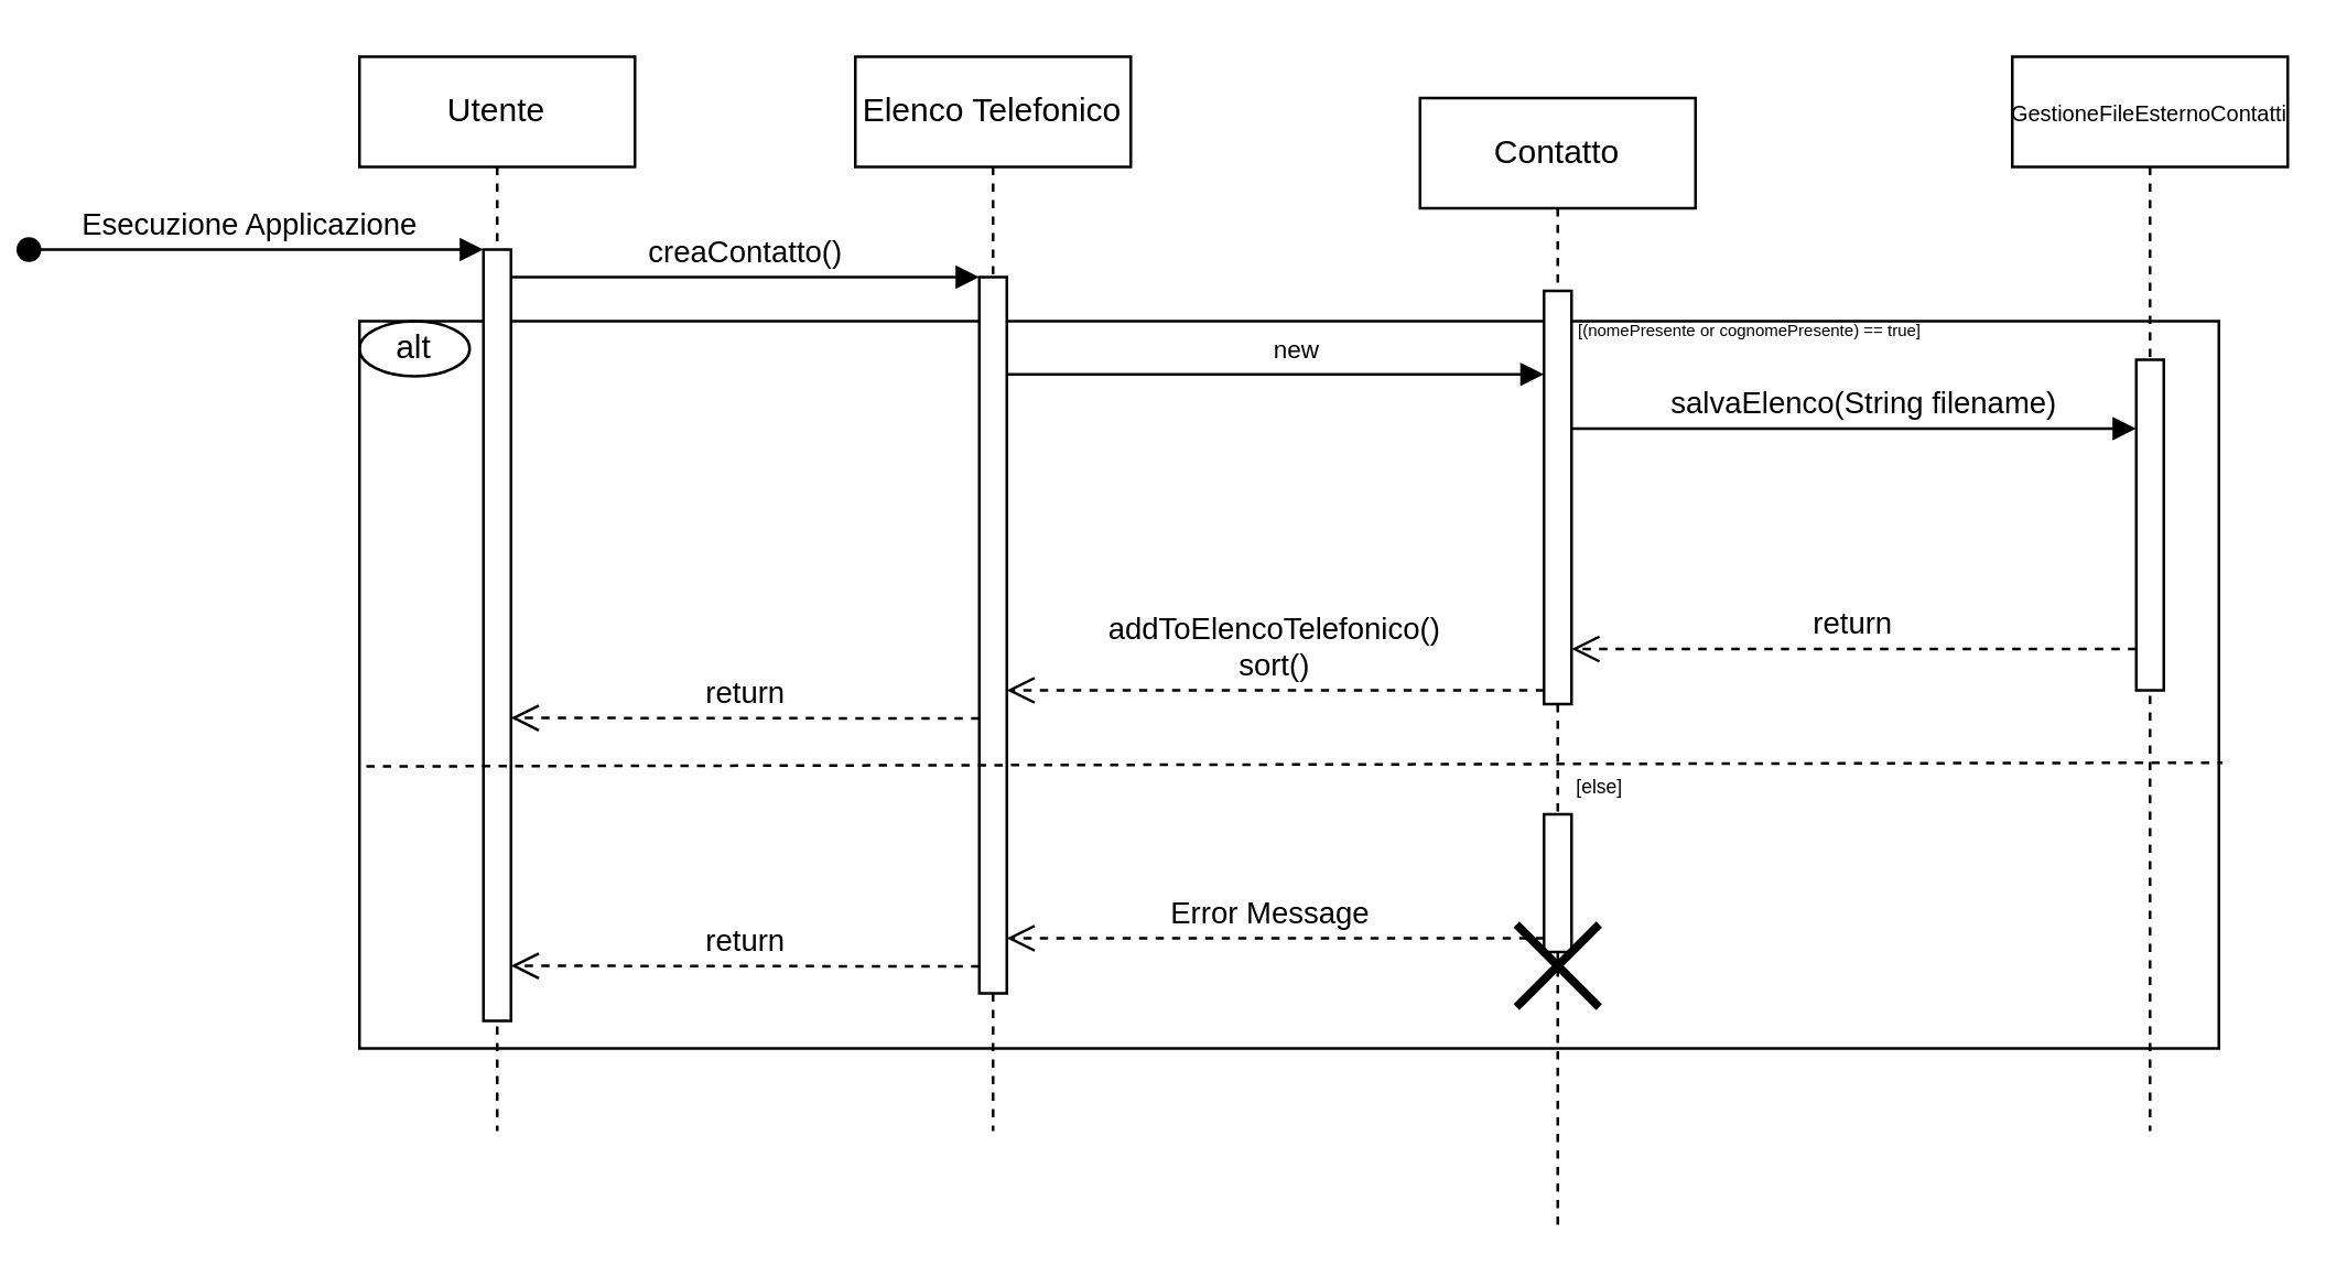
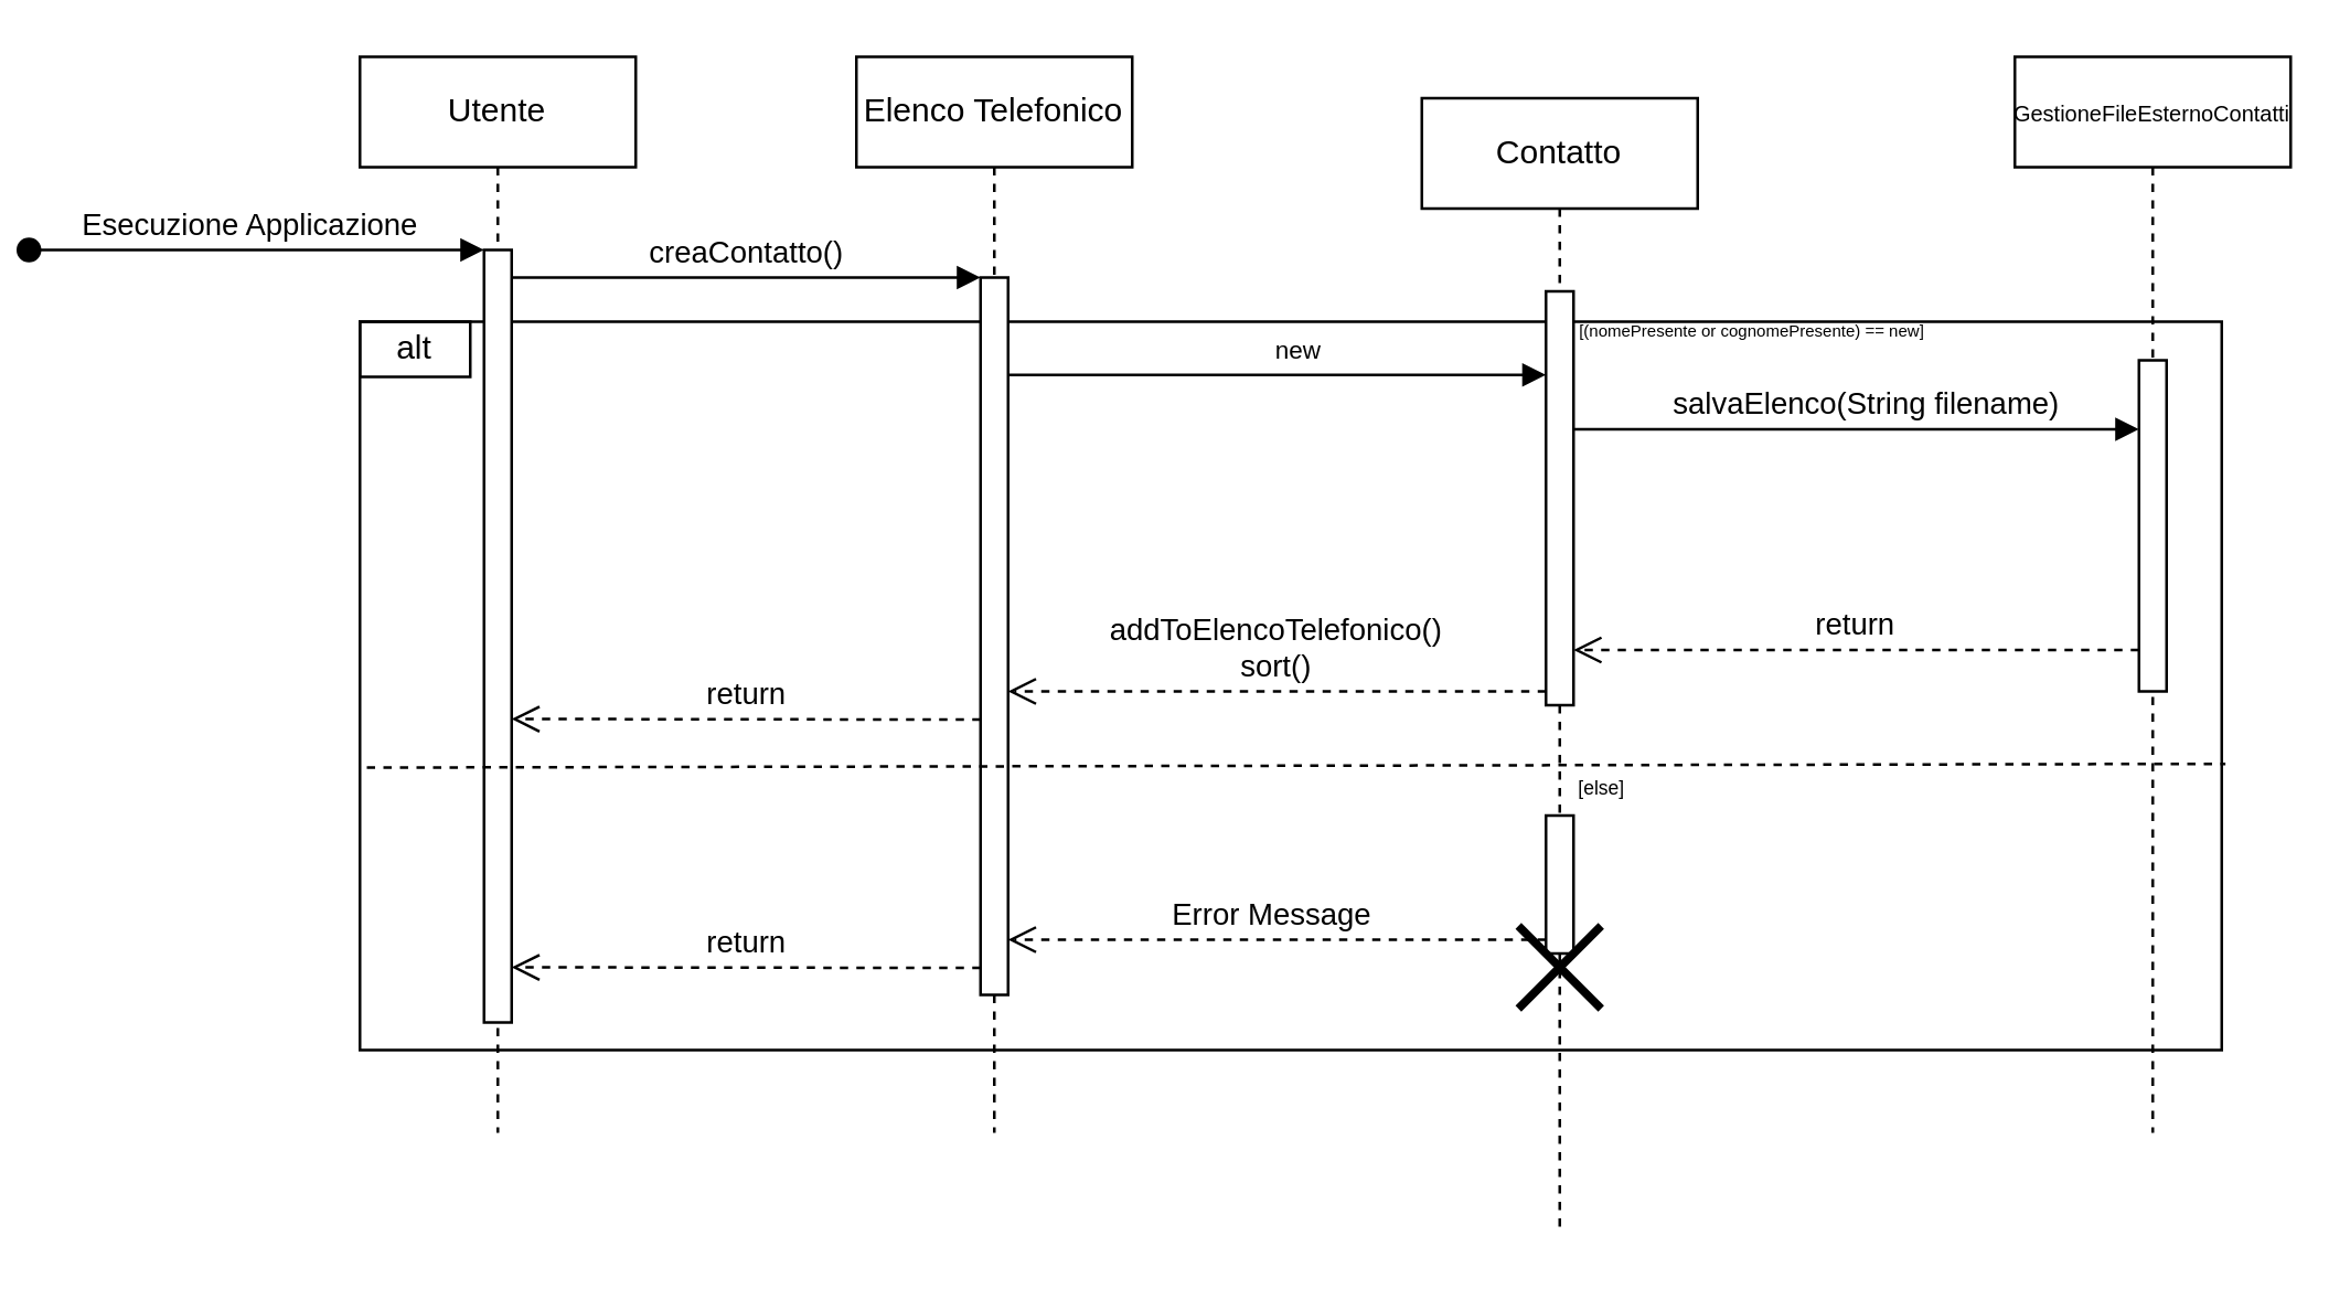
  <mxCell id="0" />
  <mxCell id="1" parent="0" />
  <mxCell id="2" value="" style="rounded=0;whiteSpace=wrap;html=1;fillStyle=cross-hatch;gradientColor=none;gradientDirection=radial;fillColor=none;" parent="1" vertex="1"><mxGeometry x="20" y="116" width="675" height="264" as="geometry" /></mxCell>
  <mxCell id="3" value="Utente" style="shape=umlLifeline;perimeter=lifelinePerimeter;whiteSpace=wrap;html=1;container=0;dropTarget=0;collapsible=0;recursiveResize=0;outlineConnect=0;portConstraint=eastwest;newEdgeStyle={&quot;edgeStyle&quot;:&quot;elbowEdgeStyle&quot;,&quot;elbow&quot;:&quot;vertical&quot;,&quot;curved&quot;:0,&quot;rounded&quot;:0};" parent="1" vertex="1"><mxGeometry x="20" y="20" width="100" height="390" as="geometry" /></mxCell>
  <mxCell id="4" value="" style="html=1;points=[];perimeter=orthogonalPerimeter;outlineConnect=0;targetShapes=umlLifeline;portConstraint=eastwest;newEdgeStyle={&quot;edgeStyle&quot;:&quot;elbowEdgeStyle&quot;,&quot;elbow&quot;:&quot;vertical&quot;,&quot;curved&quot;:0,&quot;rounded&quot;:0};" parent="3" vertex="1"><mxGeometry x="45" y="70" width="10" height="280" as="geometry" /></mxCell>
  <mxCell id="5" value="Esecuzione Applicazione" style="html=1;verticalAlign=bottom;startArrow=oval;endArrow=block;startSize=8;edgeStyle=elbowEdgeStyle;elbow=vertical;curved=0;rounded=0;" parent="3" target="4" edge="1"><mxGeometry x="-0.03" relative="1" as="geometry"><mxPoint x="-120" y="70" as="sourcePoint" /><Array as="points"><mxPoint x="-120" y="70" /></Array><mxPoint as="offset" /></mxGeometry></mxCell>
  <mxCell id="6" value="Elenco Telefonico" style="shape=umlLifeline;perimeter=lifelinePerimeter;whiteSpace=wrap;html=1;container=0;dropTarget=0;collapsible=0;recursiveResize=0;outlineConnect=0;portConstraint=eastwest;newEdgeStyle={&quot;edgeStyle&quot;:&quot;elbowEdgeStyle&quot;,&quot;elbow&quot;:&quot;vertical&quot;,&quot;curved&quot;:0,&quot;rounded&quot;:0};" parent="1" vertex="1"><mxGeometry x="200" y="20" width="100" height="390" as="geometry" /></mxCell>
  <mxCell id="7" value="" style="html=1;points=[];perimeter=orthogonalPerimeter;outlineConnect=0;targetShapes=umlLifeline;portConstraint=eastwest;newEdgeStyle={&quot;edgeStyle&quot;:&quot;elbowEdgeStyle&quot;,&quot;elbow&quot;:&quot;vertical&quot;,&quot;curved&quot;:0,&quot;rounded&quot;:0};" parent="6" vertex="1"><mxGeometry x="45" y="80" width="10" height="260" as="geometry" /></mxCell>
  <mxCell id="8" value="creaContatto()" style="html=1;verticalAlign=bottom;endArrow=block;edgeStyle=elbowEdgeStyle;elbow=horizontal;curved=0;rounded=0;" parent="1" source="4" target="7" edge="1"><mxGeometry relative="1" as="geometry"><mxPoint x="175" y="110" as="sourcePoint" /><Array as="points"><mxPoint x="160" y="100" /></Array></mxGeometry></mxCell>
  <mxCell id="9" value="Contatto" style="shape=umlLifeline;perimeter=lifelinePerimeter;whiteSpace=wrap;html=1;container=0;dropTarget=0;collapsible=0;recursiveResize=0;outlineConnect=0;portConstraint=eastwest;newEdgeStyle={&quot;edgeStyle&quot;:&quot;elbowEdgeStyle&quot;,&quot;elbow&quot;:&quot;vertical&quot;,&quot;curved&quot;:0,&quot;rounded&quot;:0};" parent="1" vertex="1"><mxGeometry x="405" y="35" width="100" height="410" as="geometry" /></mxCell>
  <mxCell id="10" value="" style="html=1;points=[];perimeter=orthogonalPerimeter;outlineConnect=0;targetShapes=umlLifeline;portConstraint=eastwest;newEdgeStyle={&quot;edgeStyle&quot;:&quot;elbowEdgeStyle&quot;,&quot;elbow&quot;:&quot;vertical&quot;,&quot;curved&quot;:0,&quot;rounded&quot;:0};" parent="9" vertex="1"><mxGeometry x="45" y="70" width="10" height="150" as="geometry" /></mxCell>
  <mxCell id="11" value="" style="html=1;points=[];perimeter=orthogonalPerimeter;outlineConnect=0;targetShapes=umlLifeline;portConstraint=eastwest;newEdgeStyle={&quot;edgeStyle&quot;:&quot;elbowEdgeStyle&quot;,&quot;elbow&quot;:&quot;vertical&quot;,&quot;curved&quot;:0,&quot;rounded&quot;:0};" parent="9" vertex="1"><mxGeometry x="45" y="260" width="10" height="50" as="geometry" /></mxCell>
  <mxCell id="12" value="" style="shape=umlDestroy;whiteSpace=wrap;html=1;strokeWidth=3;targetShapes=umlLifeline;" parent="9" vertex="1"><mxGeometry x="35" y="300" width="30" height="30" as="geometry" /></mxCell>
  <mxCell id="13" value="&lt;font style=&quot;font-size: 9px;&quot;&gt;new&lt;/font&gt;" style="html=1;verticalAlign=bottom;endArrow=block;edgeStyle=elbowEdgeStyle;elbow=horizontal;curved=0;rounded=0;" parent="1" edge="1"><mxGeometry x="0.077" relative="1" as="geometry"><mxPoint x="255" y="135.29" as="sourcePoint" /><Array as="points"><mxPoint x="345" y="135.29" /></Array><mxPoint x="450" y="135.29" as="targetPoint" /><mxPoint as="offset" /></mxGeometry></mxCell>
- <mxCell id="14" value="alt" style="ellipse;whiteSpace=wrap;html=1;fillColor=none;" parent="1" vertex="1"><mxGeometry x="20" y="116" width="40" height="20" as="geometry" /></mxCell>
- <mxCell id="15" value="&lt;span style=&quot;font-size: 6px;&quot;&gt;[(nomePresente or cognomePresente) == true]&lt;/span&gt;" style="text;html=1;align=center;verticalAlign=middle;whiteSpace=wrap;rounded=0;" parent="1" vertex="1"><mxGeometry x="460" y="113" width="130" height="10" as="geometry" /></mxCell>
+ <mxCell id="14" value="alt" style="rounded=0;whiteSpace=wrap;html=1;fillColor=none;" parent="1" vertex="1"><mxGeometry x="20" y="116" width="40" height="20" as="geometry" /></mxCell>
+ <mxCell id="15" value="&lt;span style=&quot;font-size: 6px;&quot;&gt;[(nomePresente or cognomePresente) == new]&lt;/span&gt;" style="text;html=1;align=center;verticalAlign=middle;whiteSpace=wrap;rounded=0;" parent="1" vertex="1"><mxGeometry x="460" y="113" width="130" height="10" as="geometry" /></mxCell>
  <mxCell id="16" value="" style="endArrow=none;dashed=1;html=1;rounded=0;exitX=0;exitY=0.525;exitDx=0;exitDy=0;exitPerimeter=0;entryX=1.002;entryY=0.607;entryDx=0;entryDy=0;entryPerimeter=0;" parent="1" target="2" edge="1"><mxGeometry width="50" height="50" relative="1" as="geometry"><mxPoint x="22.5" y="277.62" as="sourcePoint" /><mxPoint x="842.5" y="278.37" as="targetPoint" /><Array as="points" /></mxGeometry></mxCell>
  <mxCell id="17" value="return" style="html=1;verticalAlign=bottom;endArrow=open;dashed=1;endSize=8;edgeStyle=elbowEdgeStyle;elbow=vertical;curved=0;rounded=0;" parent="1" edge="1"><mxGeometry relative="1" as="geometry"><mxPoint x="75" y="260" as="targetPoint" /><Array as="points"><mxPoint x="215" y="260" /><mxPoint x="180" y="260" /></Array><mxPoint x="245" y="260.23" as="sourcePoint" /></mxGeometry></mxCell>
  <mxCell id="18" value="&lt;span style=&quot;font-size: 8px;&quot;&gt;GestioneFileEsternoContatti&lt;/span&gt;" style="shape=umlLifeline;perimeter=lifelinePerimeter;whiteSpace=wrap;html=1;container=0;dropTarget=0;collapsible=0;recursiveResize=0;outlineConnect=0;portConstraint=eastwest;newEdgeStyle={&quot;edgeStyle&quot;:&quot;elbowEdgeStyle&quot;,&quot;elbow&quot;:&quot;vertical&quot;,&quot;curved&quot;:0,&quot;rounded&quot;:0};" parent="1" vertex="1"><mxGeometry x="620" y="20" width="100" height="390" as="geometry" /></mxCell>
  <mxCell id="19" value="" style="html=1;points=[];perimeter=orthogonalPerimeter;outlineConnect=0;targetShapes=umlLifeline;portConstraint=eastwest;newEdgeStyle={&quot;edgeStyle&quot;:&quot;elbowEdgeStyle&quot;,&quot;elbow&quot;:&quot;vertical&quot;,&quot;curved&quot;:0,&quot;rounded&quot;:0};" parent="18" vertex="1"><mxGeometry x="45" y="110" width="10" height="120" as="geometry" /></mxCell>
  <mxCell id="20" value="" style="html=1;verticalAlign=bottom;endArrow=block;edgeStyle=elbowEdgeStyle;elbow=vertical;curved=0;rounded=0;" parent="1" edge="1"><mxGeometry x="0.015" relative="1" as="geometry"><mxPoint x="460" y="155" as="sourcePoint" /><Array as="points"><mxPoint x="550" y="155" /></Array><mxPoint x="665" y="155" as="targetPoint" /><mxPoint as="offset" /></mxGeometry></mxCell>
  <mxCell id="21" value="salvaElenco(String filename)" style="edgeLabel;html=1;align=center;verticalAlign=middle;resizable=0;points=[];" parent="20" vertex="1" connectable="0"><mxGeometry x="0.022" y="1" relative="1" as="geometry"><mxPoint y="-9" as="offset" /></mxGeometry></mxCell>
  <mxCell id="22" value="addToElencoTelefonico()&lt;div&gt;sort()&lt;/div&gt;" style="html=1;verticalAlign=bottom;endArrow=open;dashed=1;endSize=8;edgeStyle=elbowEdgeStyle;elbow=horizontal;curved=0;rounded=0;" parent="1" source="10" target="7" edge="1"><mxGeometry relative="1" as="geometry"><mxPoint x="280" y="194.62" as="targetPoint" /><Array as="points"><mxPoint x="380" y="250" /></Array><mxPoint x="415" y="195" as="sourcePoint" /></mxGeometry></mxCell>
  <mxCell id="23" value="return" style="html=1;verticalAlign=bottom;endArrow=open;dashed=1;endSize=8;edgeStyle=elbowEdgeStyle;elbow=vertical;curved=0;rounded=0;" parent="1" edge="1"><mxGeometry relative="1" as="geometry"><mxPoint x="75" y="350" as="targetPoint" /><Array as="points"><mxPoint x="215" y="350" /><mxPoint x="180" y="350" /></Array><mxPoint x="245" y="350.23" as="sourcePoint" /></mxGeometry></mxCell>
  <mxCell id="24" value="&lt;font style=&quot;font-size: 7px;&quot;&gt;[else]&lt;/font&gt;" style="text;html=1;align=center;verticalAlign=middle;whiteSpace=wrap;rounded=0;rotation=0;" parent="1" vertex="1"><mxGeometry x="461" y="283" width="19" as="geometry" /></mxCell>
  <mxCell id="25" value="Error Message&amp;nbsp;" style="html=1;verticalAlign=bottom;endArrow=open;dashed=1;endSize=8;edgeStyle=elbowEdgeStyle;elbow=horizontal;curved=0;rounded=0;" parent="1" edge="1"><mxGeometry relative="1" as="geometry"><mxPoint x="255" y="340" as="targetPoint" /><Array as="points"><mxPoint x="380" y="340" /></Array><mxPoint x="450" y="340" as="sourcePoint" /></mxGeometry></mxCell>
  <mxCell id="26" value="return" style="html=1;verticalAlign=bottom;endArrow=open;dashed=1;endSize=8;edgeStyle=elbowEdgeStyle;elbow=horizontal;curved=0;rounded=0;" parent="1" source="19" edge="1"><mxGeometry relative="1" as="geometry"><mxPoint x="460" y="235" as="targetPoint" /><Array as="points"><mxPoint x="585" y="235" /></Array><mxPoint x="655" y="235" as="sourcePoint" /></mxGeometry></mxCell>
